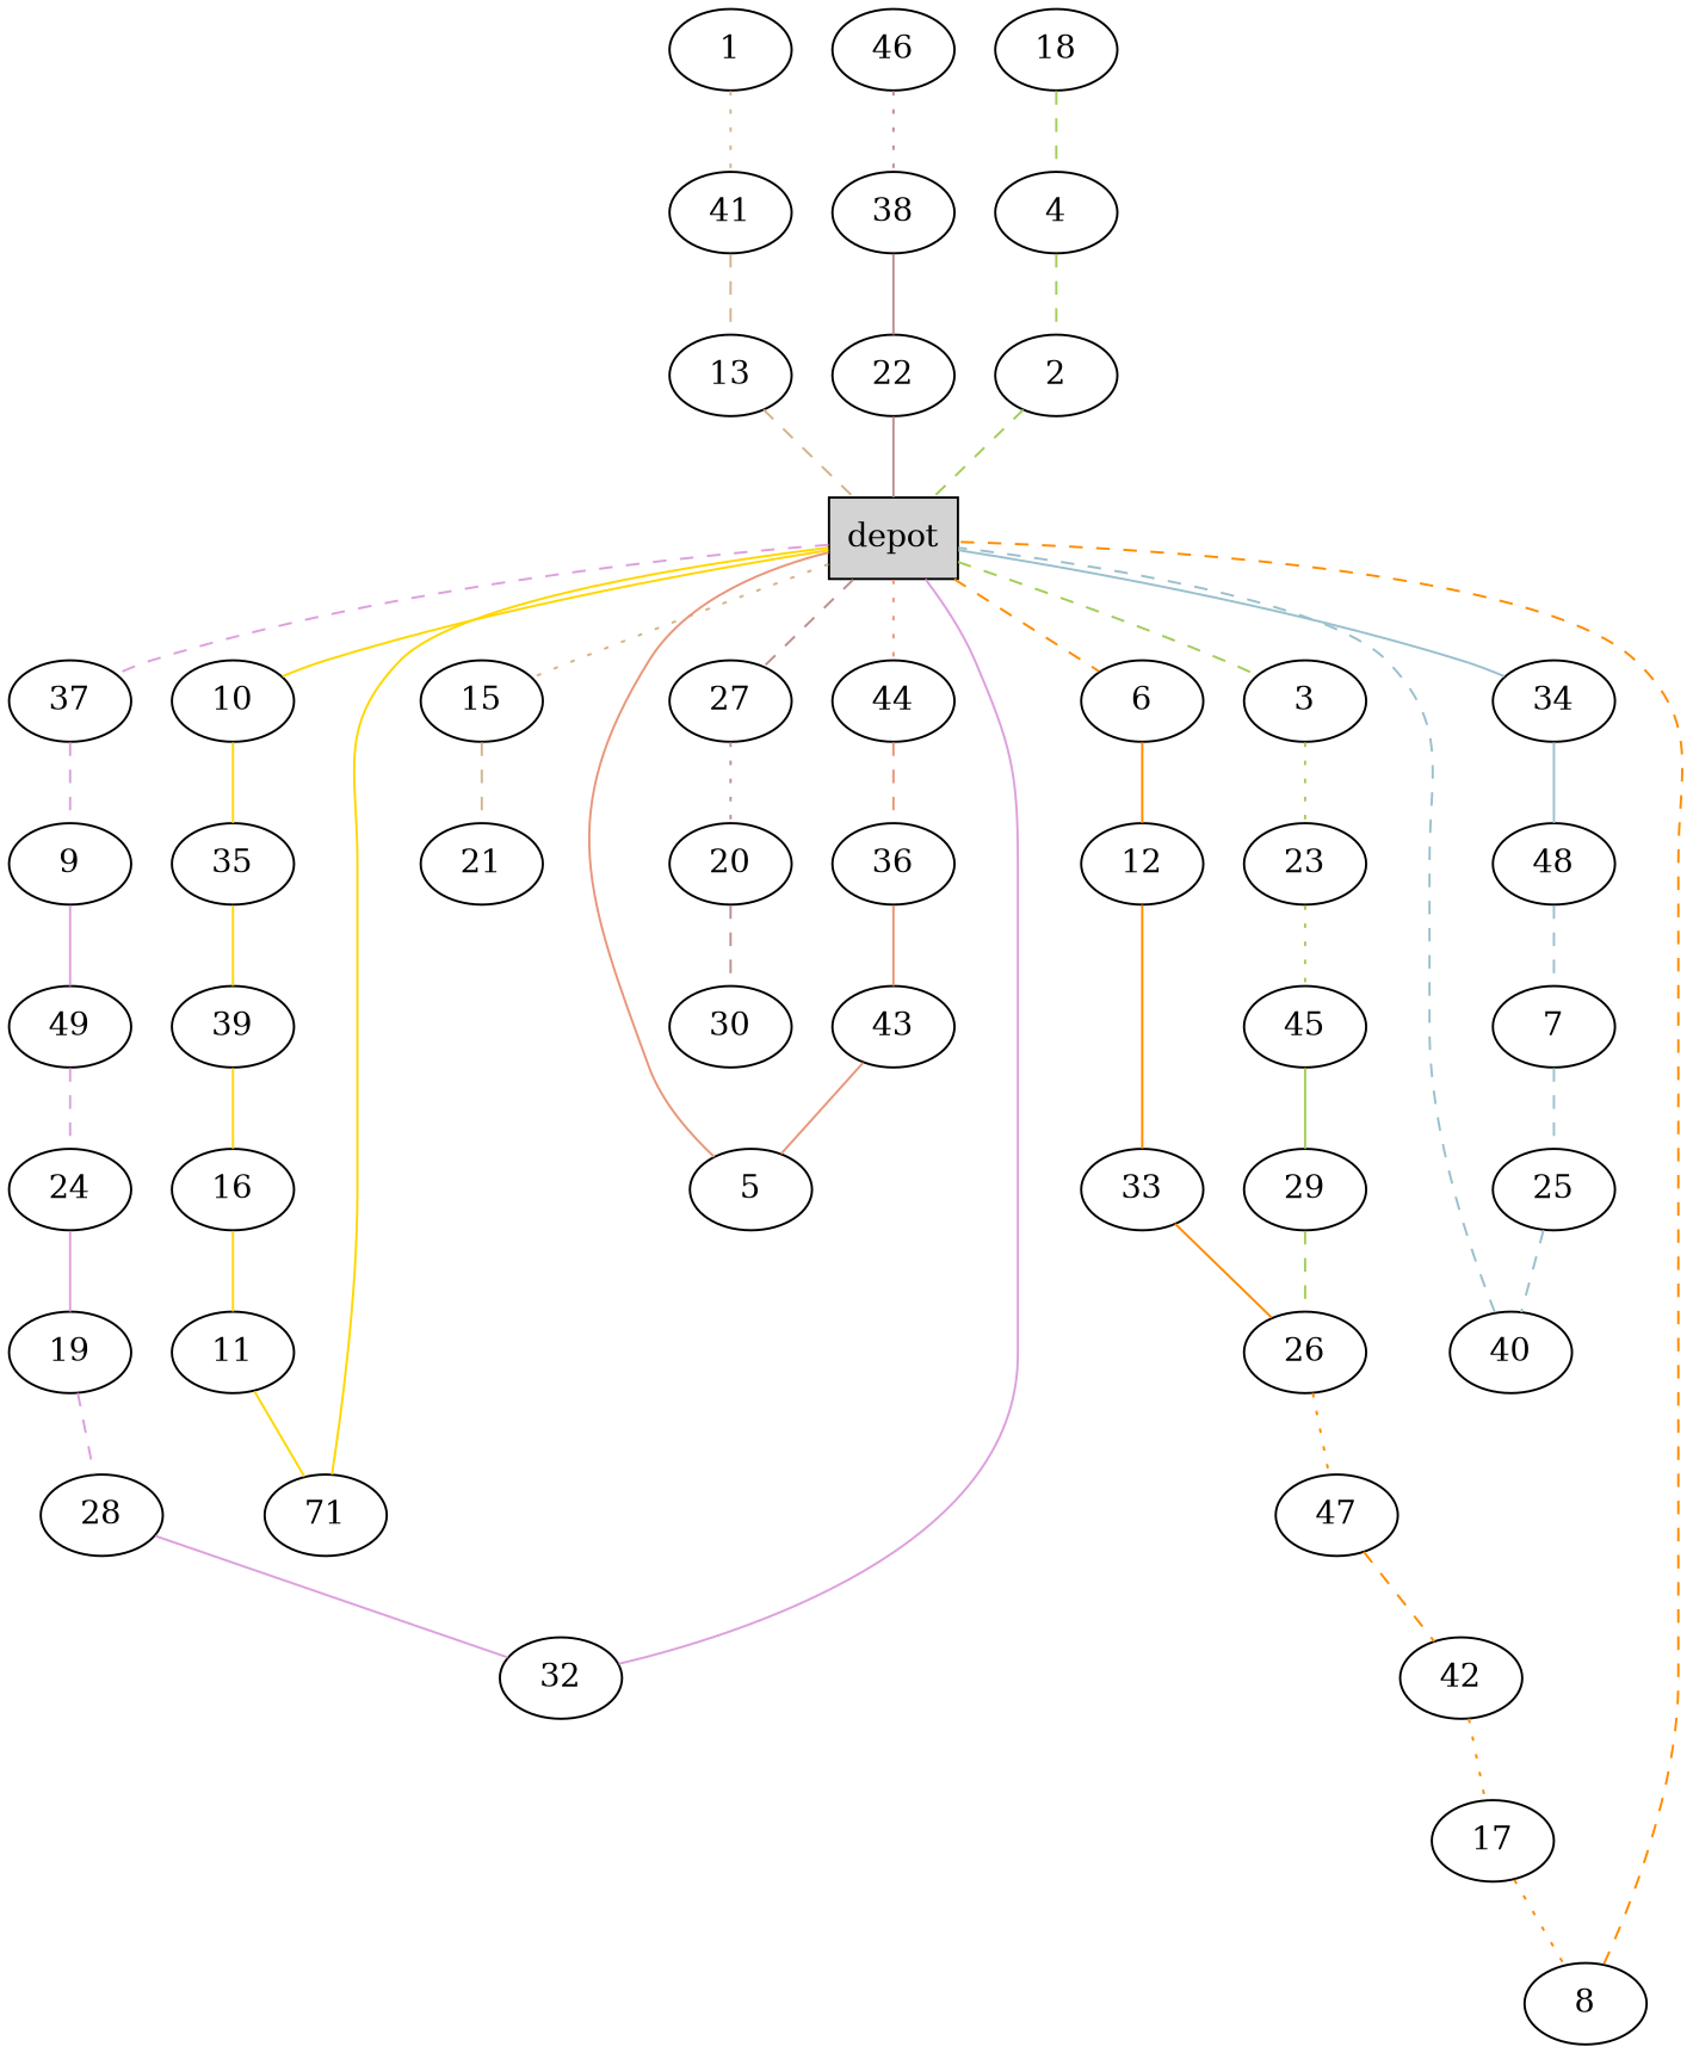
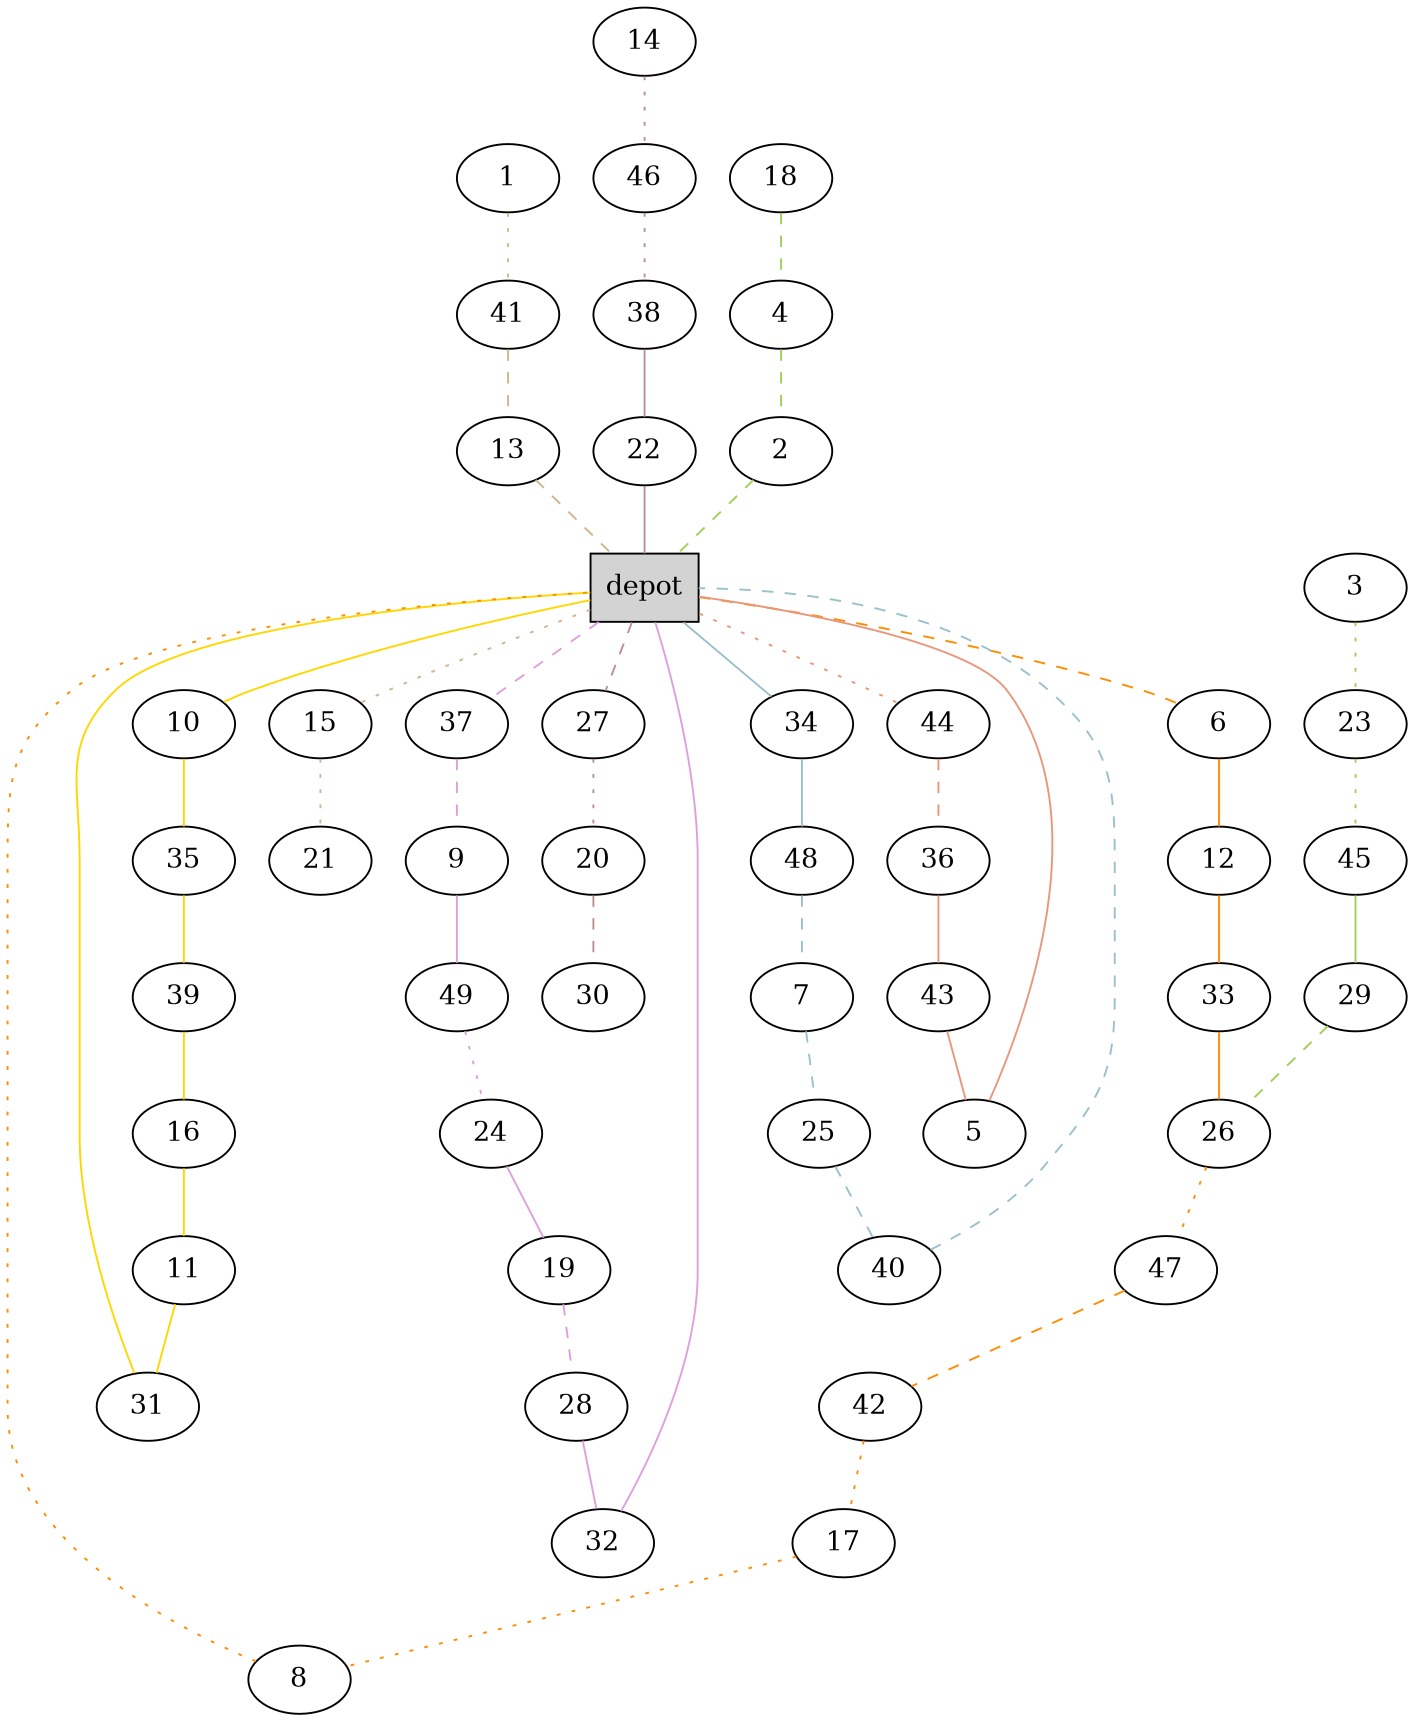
  graph {
    node [shape=ellipse]
    edge [color=darkorange style=dashed]
    n1 [label=depot shape=box style=filled]
    44
    10
    37
    15
    6
    27
    3
    34
    36
    35
    9
    21
    12
    20
    23
    48
    43
    5
    39
    16
    11
-   31 [label=71]
+   31
    49
    24
    19
    28
    32
    1
    41
    13
    33
    26
    47
    42
    17
    8
    30
+   14
    46
    38
    22
    45
    29
    18
    4
    2
    7
    25
    40
    n1 -- 44 [color=darksalmon style=dotted]
    n1 -- 10 [color=gold style=""]
    n1 -- 37 [color=plum]
    n1 -- 15 [color=tan style=dotted]
    n1 -- 6
    n1 -- 27 [color=rosybrown]
-   n1 -- 3 [color=darkolivegreen3]
    n1 -- 34 [color=lightblue3 style=solid]
    44 -- 36 [color=darksalmon]
    10 -- 35 [color=gold style=""]
    37 -- 9 [color=plum]
-   15 -- 21 [color=tan]
+   15 -- 21 [color=tan style=dotted]
    6 -- 12 [style=solid]
    27 -- 20 [color=rosybrown style=dotted]
    3 -- 23 [color=darkolivegreen3 style=dotted]
    34 -- 48 [color=lightblue3 style=solid]
    36 -- 43 [color=darksalmon style=solid]
    35 -- 39 [color=gold style=""]
    9 -- 49 [color=plum style=solid]
    12 -- 33 [style=solid]
    20 -- 30 [color=rosybrown]
    23 -- 45 [color=darkolivegreen3 style=dotted]
    48 -- 7 [color=lightblue3]
    43 -- 5 [color=darksalmon style=solid]
    5 -- n1 [color=darksalmon style=solid]
    39 -- 16 [color=gold style=""]
    16 -- 11 [color=gold style=""]
    11 -- 31 [color=gold style=""]
    31 -- n1 [color=gold style=""]
-   49 -- 24 [color=plum]
+   49 -- 24 [color=plum style=dotted]
    24 -- 19 [color=plum style=solid]
    19 -- 28 [color=plum]
    28 -- 32 [color=plum style=solid]
    32 -- n1 [color=plum style=solid]
    1 -- 41 [color=tan style=dotted]
    41 -- 13 [color=tan]
    13 -- n1 [color=tan]
    33 -- 26 [style=solid]
    26 -- 47 [style=dotted]
    47 -- 42
    42 -- 17 [style=dotted]
    17 -- 8 [style=dotted]
-   8 -- n1
+   8 -- n1 [style=dotted]
+   14 -- 46 [color=rosybrown style=dotted]
    46 -- 38 [color=rosybrown style=dotted]
    38 -- 22 [color=rosybrown style=solid]
    22 -- n1 [color=rosybrown style=solid]
    45 -- 29 [color=darkolivegreen3 style=solid]
    29 -- 26 [color=darkolivegreen3]
    18 -- 4 [color=darkolivegreen3]
    4 -- 2 [color=darkolivegreen3]
    2 -- n1 [color=darkolivegreen3]
    7 -- 25 [color=lightblue3]
    25 -- 40 [color=lightblue3]
    40 -- n1 [color=lightblue3]
  }
